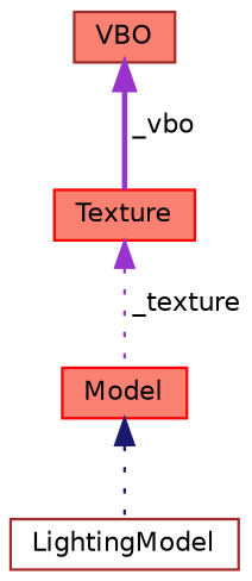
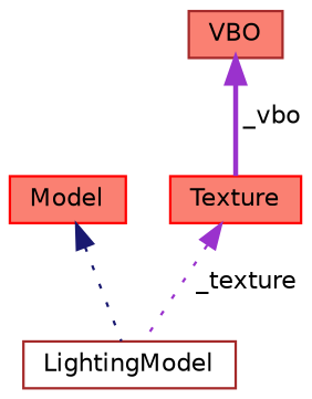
  digraph {
    node [color=brown fillcolor=salmon fontname=Helvetica fontsize=10 shape=record style=filled]
    edge [color=darkorchid3 dir=back fontname=Helvetica fontsize=10 labelfontname=Helvetica labelfontsize=10 style=dotted]
    n1 [fillcolor=white fontcolor=black height=0.2 label=LightingModel width=0.4]
    n2 [color=red height=0.2 label=Model width=0.4]
    n3 [color=red height=0.2 label=Texture width=0.4]
    n4 [height=0.2 label=VBO width=0.4]
    n2 -> n1 [color=midnightblue]
-   n3 -> n2 [label=" _texture"]
+   n3 -> n1 [label=" _texture"]
    n4 -> n3 [label=" _vbo" style=bold]
  }
